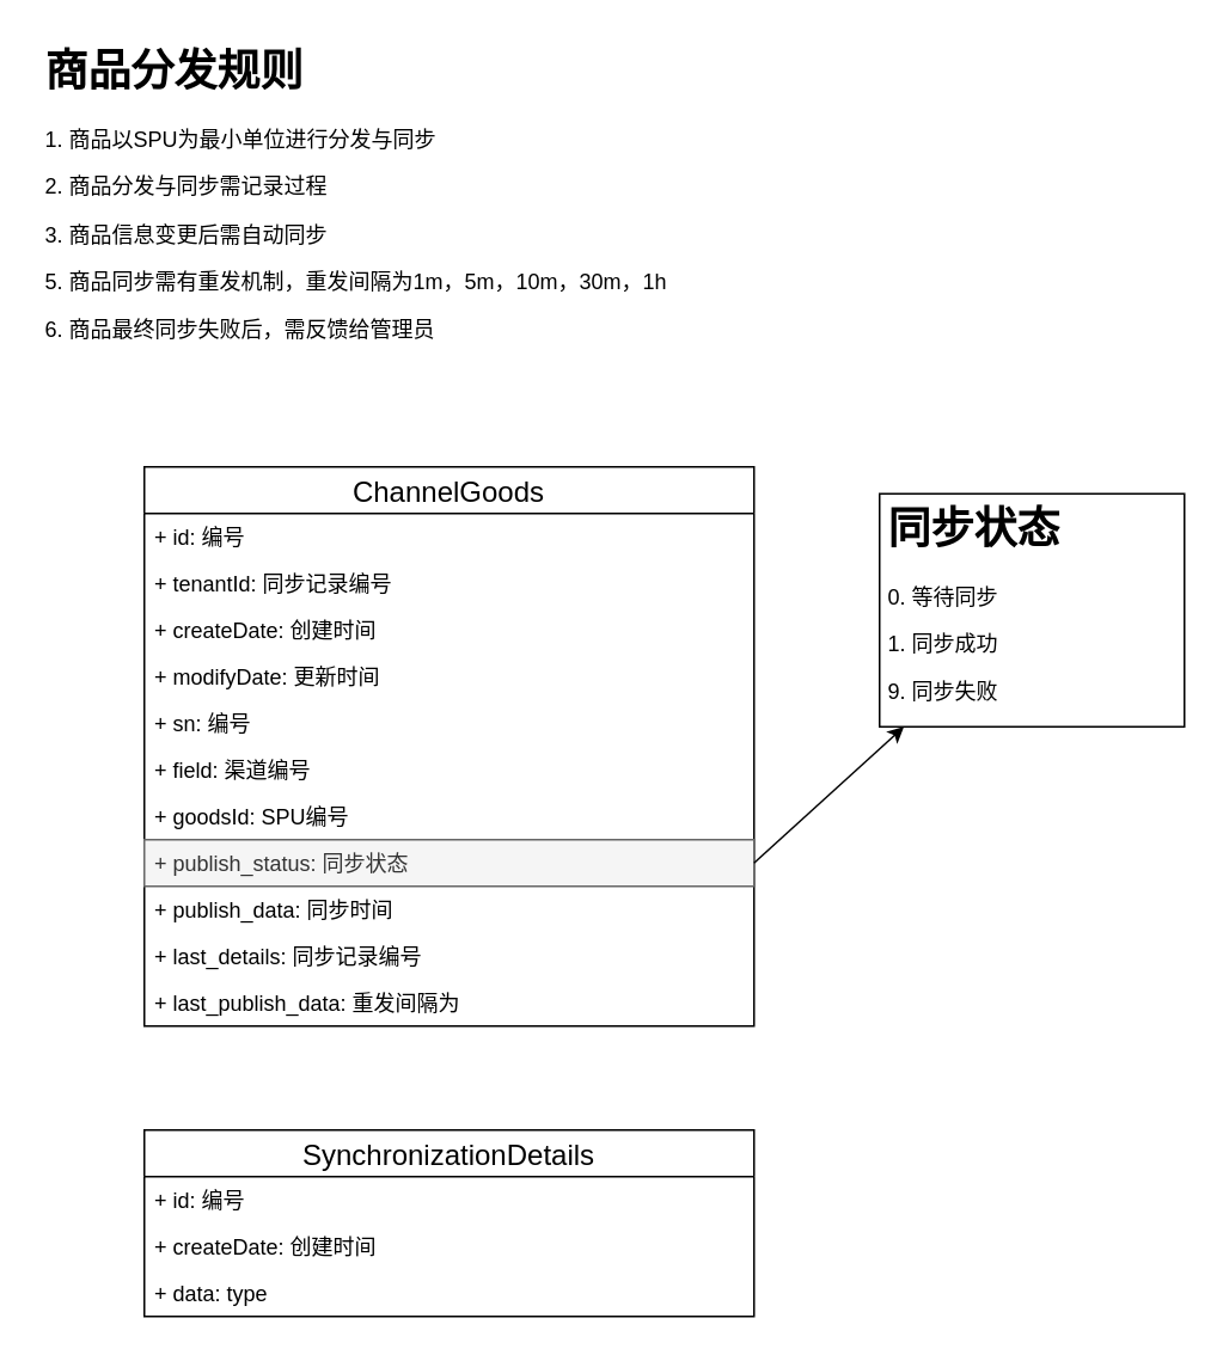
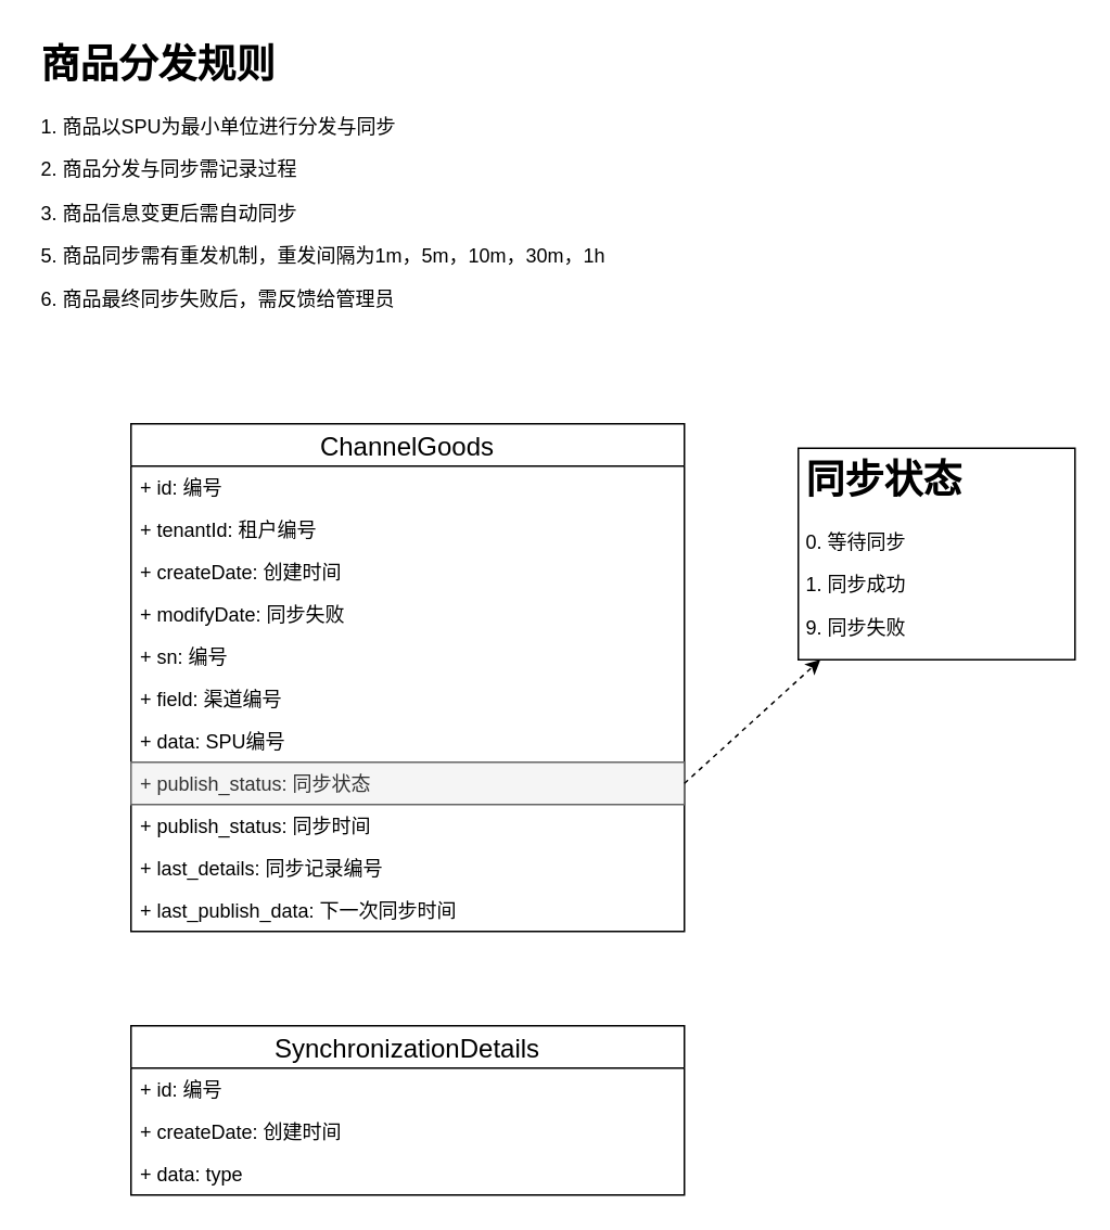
  <mxCell id="0" />
  <mxCell id="1" parent="0" />
  <mxCell id="2" value="&lt;h1&gt;商品分发规则&lt;/h1&gt;&lt;p&gt;1. 商品以SPU为最小单位进行分发与同步&lt;/p&gt;&lt;p&gt;2. 商品分发与同步需记录过程&lt;/p&gt;&lt;p&gt;3. 商品信息变更后需自动同步&lt;/p&gt;&lt;p&gt;5. 商品同步需有重发机制，重发间隔为1m，5m，10m，30m，1h&lt;/p&gt;&lt;p&gt;6. 商品最终同步失败后，需反馈给管理员&lt;/p&gt;" style="text;html=1;strokeColor=none;fillColor=none;spacing=5;spacingTop=-20;whiteSpace=wrap;overflow=hidden;rounded=0;" vertex="1" parent="1"><mxGeometry x="20" y="20" width="420" height="180" as="geometry" /></mxCell>
  <mxCell id="3" value="ChannelGoods" style="swimlane;fontStyle=0;childLayout=stackLayout;horizontal=1;startSize=26;fillColor=none;horizontalStack=0;resizeParent=1;resizeParentMax=0;resizeLast=0;collapsible=1;marginBottom=0;fontSize=16;" vertex="1" parent="1"><mxGeometry x="80" y="260" width="340" height="312" as="geometry"><mxRectangle x="30" y="250" width="110" height="26" as="alternateBounds" /></mxGeometry></mxCell>
  <mxCell id="4" value="+ id: 编号" style="text;strokeColor=none;fillColor=none;align=left;verticalAlign=top;spacingLeft=4;spacingRight=4;overflow=hidden;rotatable=0;points=[[0,0.5],[1,0.5]];portConstraint=eastwest;" vertex="1" parent="3"><mxGeometry y="26" width="340" height="26" as="geometry" /></mxCell>
- <mxCell id="5" value="+ tenantId: 同步记录编号" style="text;strokeColor=none;fillColor=none;align=left;verticalAlign=top;spacingLeft=4;spacingRight=4;overflow=hidden;rotatable=0;points=[[0,0.5],[1,0.5]];portConstraint=eastwest;" vertex="1" parent="3"><mxGeometry y="52" width="340" height="26" as="geometry" /></mxCell>
+ <mxCell id="5" value="+ tenantId: 租户编号" style="text;strokeColor=none;fillColor=none;align=left;verticalAlign=top;spacingLeft=4;spacingRight=4;overflow=hidden;rotatable=0;points=[[0,0.5],[1,0.5]];portConstraint=eastwest;" vertex="1" parent="3"><mxGeometry y="52" width="340" height="26" as="geometry" /></mxCell>
  <mxCell id="6" value="+ createDate: 创建时间" style="text;strokeColor=none;fillColor=none;align=left;verticalAlign=top;spacingLeft=4;spacingRight=4;overflow=hidden;rotatable=0;points=[[0,0.5],[1,0.5]];portConstraint=eastwest;" vertex="1" parent="3"><mxGeometry y="78" width="340" height="26" as="geometry" /></mxCell>
- <mxCell id="7" value="+ modifyDate: 更新时间" style="text;strokeColor=none;fillColor=none;align=left;verticalAlign=top;spacingLeft=4;spacingRight=4;overflow=hidden;rotatable=0;points=[[0,0.5],[1,0.5]];portConstraint=eastwest;" vertex="1" parent="3"><mxGeometry y="104" width="340" height="26" as="geometry" /></mxCell>
+ <mxCell id="7" value="+ modifyDate: 同步失败" style="text;strokeColor=none;fillColor=none;align=left;verticalAlign=top;spacingLeft=4;spacingRight=4;overflow=hidden;rotatable=0;points=[[0,0.5],[1,0.5]];portConstraint=eastwest;" vertex="1" parent="3"><mxGeometry y="104" width="340" height="26" as="geometry" /></mxCell>
  <mxCell id="8" value="+ sn: 编号" style="text;strokeColor=none;fillColor=none;align=left;verticalAlign=top;spacingLeft=4;spacingRight=4;overflow=hidden;rotatable=0;points=[[0,0.5],[1,0.5]];portConstraint=eastwest;" vertex="1" parent="3"><mxGeometry y="130" width="340" height="26" as="geometry" /></mxCell>
  <mxCell id="9" value="+ field: 渠道编号" style="text;strokeColor=none;fillColor=none;align=left;verticalAlign=top;spacingLeft=4;spacingRight=4;overflow=hidden;rotatable=0;points=[[0,0.5],[1,0.5]];portConstraint=eastwest;" vertex="1" parent="3"><mxGeometry y="156" width="340" height="26" as="geometry" /></mxCell>
- <mxCell id="10" value="+ goodsId: SPU编号" style="text;strokeColor=none;fillColor=none;align=left;verticalAlign=top;spacingLeft=4;spacingRight=4;overflow=hidden;rotatable=0;points=[[0,0.5],[1,0.5]];portConstraint=eastwest;" vertex="1" parent="3"><mxGeometry y="182" width="340" height="26" as="geometry" /></mxCell>
+ <mxCell id="10" value="+ data: SPU编号" style="text;strokeColor=none;fillColor=none;align=left;verticalAlign=top;spacingLeft=4;spacingRight=4;overflow=hidden;rotatable=0;points=[[0,0.5],[1,0.5]];portConstraint=eastwest;" vertex="1" parent="3"><mxGeometry y="182" width="340" height="26" as="geometry" /></mxCell>
  <mxCell id="11" value="+ publish_status: 同步状态" style="text;strokeColor=#666666;fillColor=#f5f5f5;align=left;verticalAlign=top;spacingLeft=4;spacingRight=4;overflow=hidden;rotatable=0;points=[[0,0.5],[1,0.5]];portConstraint=eastwest;fontColor=#333333;" vertex="1" parent="3"><mxGeometry y="208" width="340" height="26" as="geometry" /></mxCell>
- <mxCell id="12" value="+ publish_data: 同步时间" style="text;strokeColor=none;fillColor=none;align=left;verticalAlign=top;spacingLeft=4;spacingRight=4;overflow=hidden;rotatable=0;points=[[0,0.5],[1,0.5]];portConstraint=eastwest;" vertex="1" parent="3"><mxGeometry y="234" width="340" height="26" as="geometry" /></mxCell>
+ <mxCell id="12" value="+ publish_status: 同步时间" style="text;strokeColor=none;fillColor=none;align=left;verticalAlign=top;spacingLeft=4;spacingRight=4;overflow=hidden;rotatable=0;points=[[0,0.5],[1,0.5]];portConstraint=eastwest;" vertex="1" parent="3"><mxGeometry y="234" width="340" height="26" as="geometry" /></mxCell>
  <mxCell id="13" value="+ last_details: 同步记录编号" style="text;strokeColor=none;fillColor=none;align=left;verticalAlign=top;spacingLeft=4;spacingRight=4;overflow=hidden;rotatable=0;points=[[0,0.5],[1,0.5]];portConstraint=eastwest;" vertex="1" parent="3"><mxGeometry y="260" width="340" height="26" as="geometry" /></mxCell>
- <mxCell id="14" value="+ last_publish_data: 重发间隔为" style="text;strokeColor=none;fillColor=none;align=left;verticalAlign=top;spacingLeft=4;spacingRight=4;overflow=hidden;rotatable=0;points=[[0,0.5],[1,0.5]];portConstraint=eastwest;" vertex="1" parent="3"><mxGeometry y="286" width="340" height="26" as="geometry" /></mxCell>
+ <mxCell id="14" value="+ last_publish_data: 下一次同步时间" style="text;strokeColor=none;fillColor=none;align=left;verticalAlign=top;spacingLeft=4;spacingRight=4;overflow=hidden;rotatable=0;points=[[0,0.5],[1,0.5]];portConstraint=eastwest;" vertex="1" parent="3"><mxGeometry y="286" width="340" height="26" as="geometry" /></mxCell>
  <mxCell id="15" value="&lt;h1&gt;同步状态&lt;/h1&gt;&lt;p&gt;0. 等待同步&lt;/p&gt;&lt;p&gt;1. 同步成功&lt;/p&gt;&lt;p&gt;9. 同步失败&lt;/p&gt;" style="text;html=1;fillColor=none;spacing=5;spacingTop=-20;whiteSpace=wrap;overflow=hidden;rounded=0;strokeColor=#000000;" vertex="1" parent="1"><mxGeometry x="490" y="275" width="170" height="130" as="geometry" /></mxCell>
- <mxCell id="16" style="rounded=0;orthogonalLoop=1;jettySize=auto;html=1;exitX=1;exitY=0.5;exitDx=0;exitDy=0;" edge="1" parent="1" source="11" target="15"><mxGeometry relative="1" as="geometry"><mxPoint x="330" y="481" as="targetPoint" /></mxGeometry></mxCell>
+ <mxCell id="16" style="rounded=0;orthogonalLoop=1;jettySize=auto;html=1;exitX=1;exitY=0.5;exitDx=0;exitDy=0;dashed=1;" edge="1" parent="1" source="11" target="15"><mxGeometry relative="1" as="geometry"><mxPoint x="330" y="481" as="targetPoint" /></mxGeometry></mxCell>
  <mxCell id="17" value="SynchronizationDetails" style="swimlane;fontStyle=0;childLayout=stackLayout;horizontal=1;startSize=26;fillColor=none;horizontalStack=0;resizeParent=1;resizeParentMax=0;resizeLast=0;collapsible=1;marginBottom=0;strokeColor=#000000;fontSize=16;" vertex="1" parent="1"><mxGeometry x="80" y="630" width="340" height="104" as="geometry" /></mxCell>
  <mxCell id="18" value="+ id: 编号" style="text;strokeColor=none;fillColor=none;align=left;verticalAlign=top;spacingLeft=4;spacingRight=4;overflow=hidden;rotatable=0;points=[[0,0.5],[1,0.5]];portConstraint=eastwest;" vertex="1" parent="17"><mxGeometry y="26" width="340" height="26" as="geometry" /></mxCell>
  <mxCell id="19" value="+ createDate: 创建时间" style="text;strokeColor=none;fillColor=none;align=left;verticalAlign=top;spacingLeft=4;spacingRight=4;overflow=hidden;rotatable=0;points=[[0,0.5],[1,0.5]];portConstraint=eastwest;" vertex="1" parent="17"><mxGeometry y="52" width="340" height="26" as="geometry" /></mxCell>
  <mxCell id="20" value="+ data: type" style="text;strokeColor=none;fillColor=none;align=left;verticalAlign=top;spacingLeft=4;spacingRight=4;overflow=hidden;rotatable=0;points=[[0,0.5],[1,0.5]];portConstraint=eastwest;" vertex="1" parent="17"><mxGeometry y="78" width="340" height="26" as="geometry" /></mxCell>
